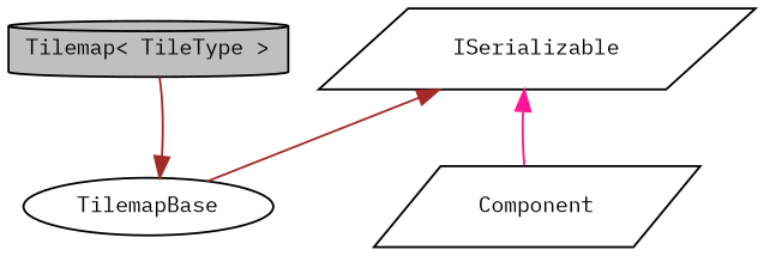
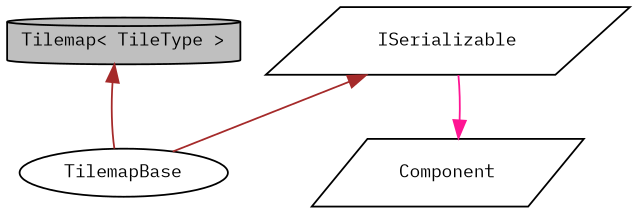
  digraph {
    fontname="IBM Plex Mono"
    node [color=black fillcolor=white fontname="IBM Plex Mono" fontsize=10 shape=parallelogram style=filled]
    edge [color=brown dir=back fontname="IBM Plex Mono" fontsize=10 labelfontname=Helvetica labelfontsize=10 style=solid]
    n1 [fillcolor=grey75 fontcolor=black height=0.2 label="Tilemap\< TileType \>" shape=cylinder width=0.4]
    n2 [height=0.2 label=TilemapBase shape=ellipse width=0.4]
    n3 [height=0.2 label=Component width=0.4]
    n4 [height=0.2 label=ISerializable width=0.4]
-   n2 -> n1
+   n1 -> n2
    n4 -> n2
-   n4 -> n3 [color=deeppink]
+   n3 -> n4 [color=deeppink]
  }
